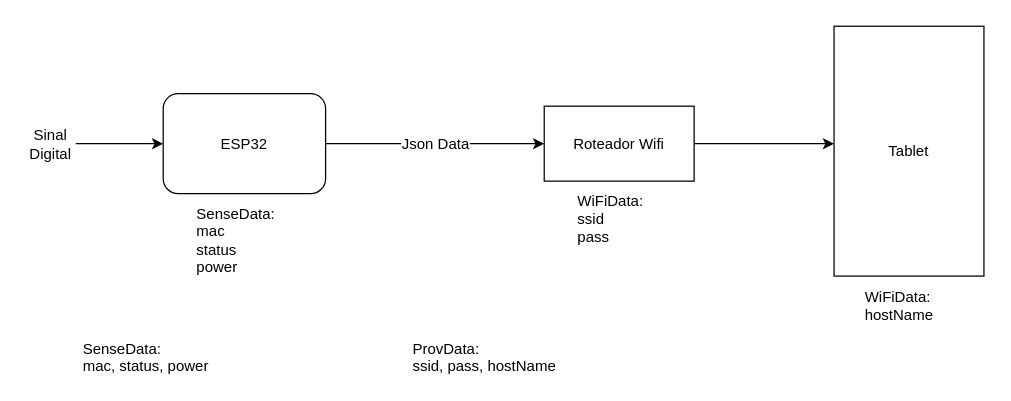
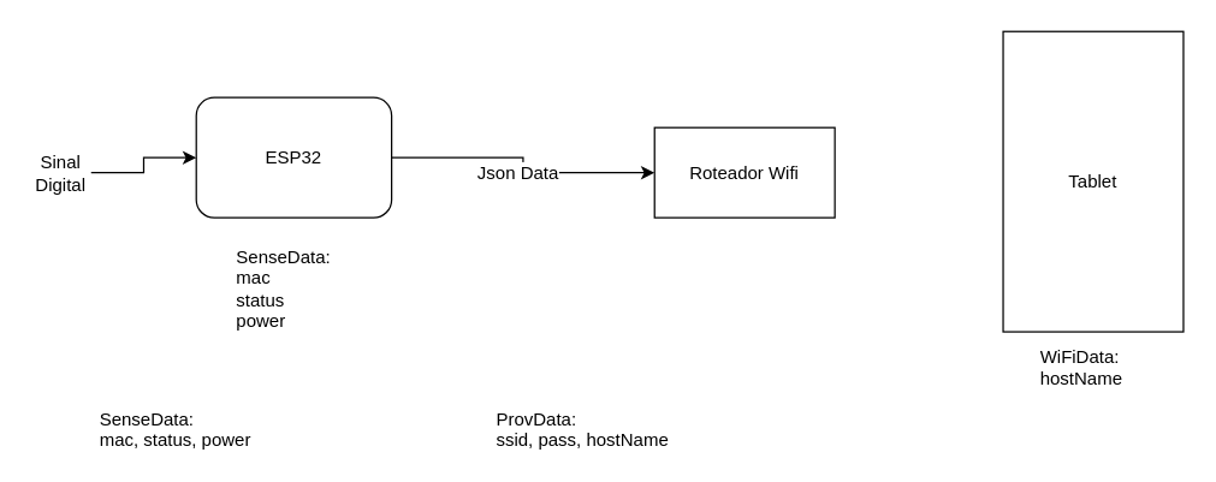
  <mxCell id="0" />
  <mxCell id="1" parent="0" />
  <mxCell id="2" style="edgeStyle=orthogonalEdgeStyle;rounded=0;orthogonalLoop=1;jettySize=auto;html=1;entryX=0;entryY=0.5;entryDx=0;entryDy=0;" edge="1" parent="1" source="4" target="10"><mxGeometry relative="1" as="geometry"><mxPoint x="440" y="114.5" as="targetPoint" /></mxGeometry></mxCell>
  <mxCell id="3" value="Json Data" style="text;html=1;resizable=0;points=[];align=center;verticalAlign=middle;labelBackgroundColor=#ffffff;" vertex="1" connectable="0" parent="2"><mxGeometry x="0.175" relative="1" as="geometry"><mxPoint x="-16" as="offset" /></mxGeometry></mxCell>
- <mxCell id="4" value="ESP32" style="rounded=1;whiteSpace=wrap;html=1;" vertex="1" parent="1"><mxGeometry x="130" y="74.5" width="130" height="80" as="geometry" /></mxCell>
+ <mxCell id="4" value="ESP32" style="rounded=1;whiteSpace=wrap;html=1;" vertex="1" parent="1"><mxGeometry x="130" y="64.5" width="130" height="80" as="geometry" /></mxCell>
  <mxCell id="5" style="edgeStyle=orthogonalEdgeStyle;rounded=0;orthogonalLoop=1;jettySize=auto;html=1;" edge="1" parent="1" source="6" target="4"><mxGeometry relative="1" as="geometry" /></mxCell>
  <mxCell id="6" value="Sinal Digital" style="text;html=1;strokeColor=none;fillColor=none;align=center;verticalAlign=middle;whiteSpace=wrap;rounded=0;" vertex="1" parent="1"><mxGeometry x="20" y="104.5" width="40" height="20" as="geometry" /></mxCell>
  <mxCell id="7" value="SenseData:&lt;br&gt;mac&lt;br&gt;status&lt;br&gt;power" style="text;html=1;resizable=0;points=[];autosize=1;align=left;verticalAlign=top;spacingTop=-4;" vertex="1" parent="1"><mxGeometry x="155" y="160.5" width="80" height="60" as="geometry" /></mxCell>
- <mxCell id="8" value="WiFiData:&lt;br&gt;ssid&lt;br&gt;pass" style="text;html=1;resizable=0;points=[];autosize=1;align=left;verticalAlign=top;spacingTop=-4;" vertex="1" parent="1"><mxGeometry x="460" y="150.5" width="70" height="40" as="geometry" /></mxCell>
- <mxCell id="9" style="edgeStyle=orthogonalEdgeStyle;rounded=0;orthogonalLoop=1;jettySize=auto;html=1;entryX=0;entryY=0.47;entryDx=0;entryDy=0;entryPerimeter=0;" edge="1" parent="1" source="10" target="11"><mxGeometry relative="1" as="geometry" /></mxCell>
  <mxCell id="10" value="Roteador Wifi" style="rounded=0;whiteSpace=wrap;html=1;" vertex="1" parent="1"><mxGeometry x="435" y="84.5" width="120" height="60" as="geometry" /></mxCell>
  <mxCell id="11" value="Tablet" style="rounded=0;whiteSpace=wrap;html=1;" vertex="1" parent="1"><mxGeometry x="667" y="20.5" width="120" height="200" as="geometry" /></mxCell>
  <mxCell id="12" value="WiFiData:&lt;br&gt;hostName" style="text;html=1;resizable=0;points=[];autosize=1;align=left;verticalAlign=top;spacingTop=-4;" vertex="1" parent="1"><mxGeometry x="690" y="227.5" width="80" height="30" as="geometry" /></mxCell>
  <mxCell id="13" value="SenseData:&lt;br&gt;mac, status, power" style="text;html=1;resizable=0;points=[];autosize=1;align=left;verticalAlign=top;spacingTop=-4;" vertex="1" parent="1"><mxGeometry x="64" y="269" width="120" height="30" as="geometry" /></mxCell>
  <mxCell id="14" value="ProvData:&lt;br&gt;ssid, pass, hostName" style="text;html=1;resizable=0;points=[];autosize=1;align=left;verticalAlign=top;spacingTop=-4;" vertex="1" parent="1"><mxGeometry x="328" y="269" width="130" height="30" as="geometry" /></mxCell>
